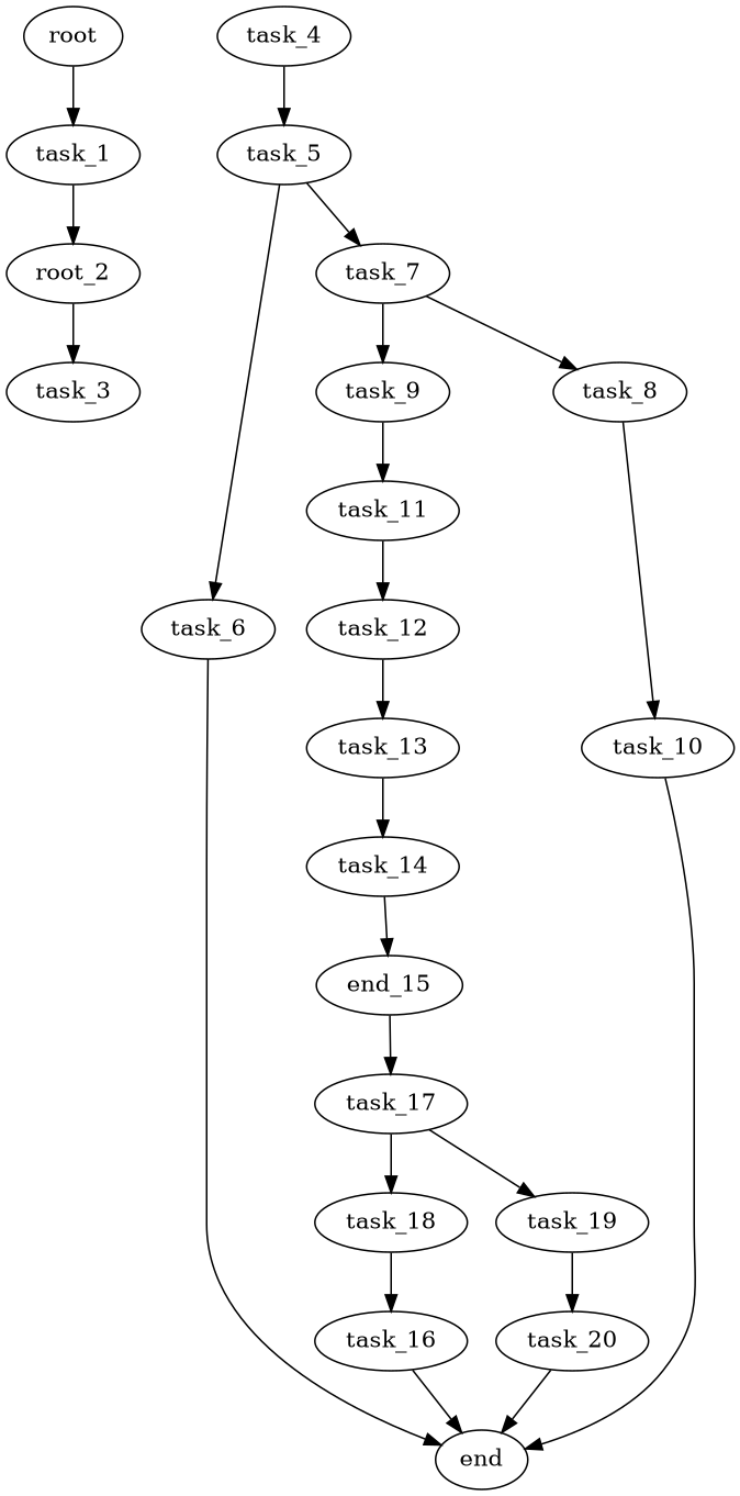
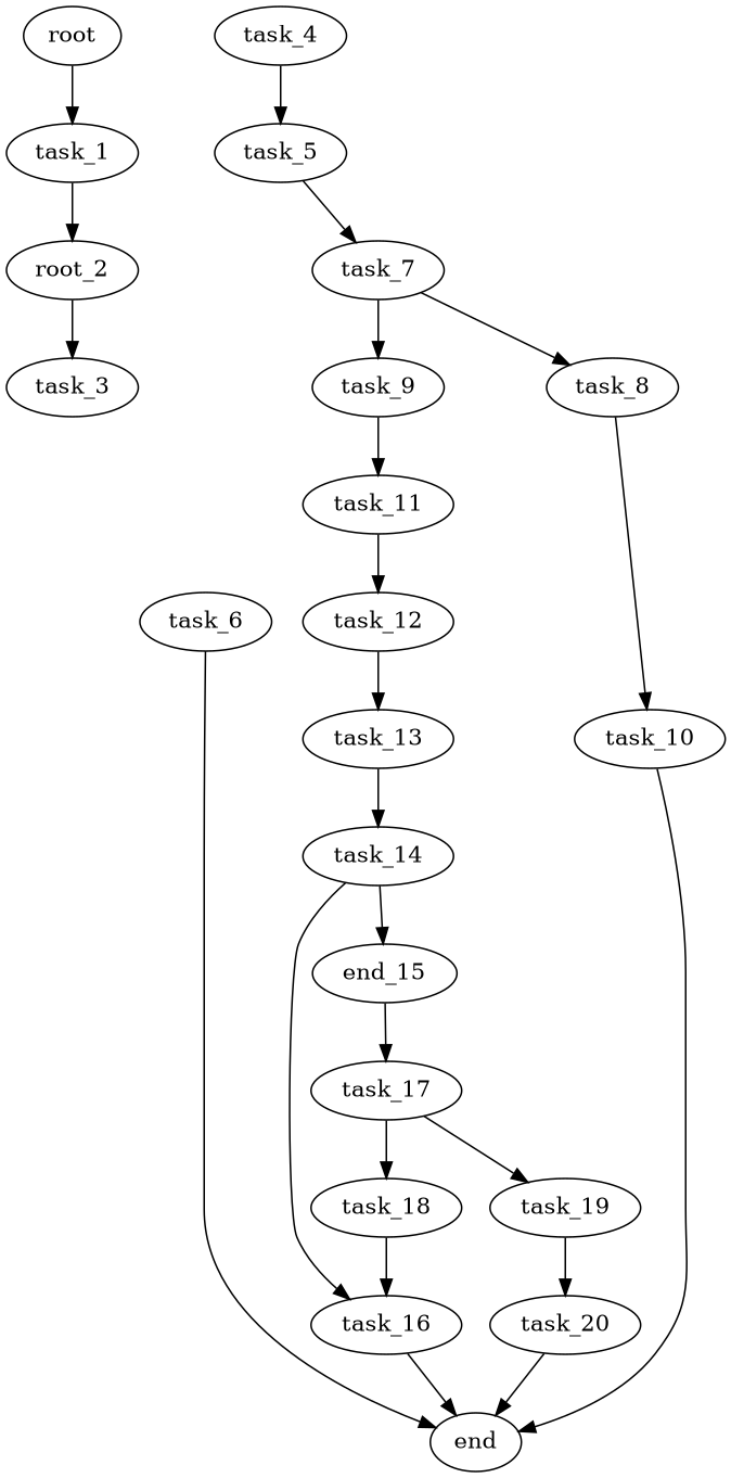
  digraph {
    root
    task_1
    n3 [label=root_2]
    task_3
    task_4
    task_5
    task_6
    task_7
    end
    task_8
    task_9
    task_10
    task_11
    task_12
    task_13
    task_14
    n17 [label=end_15]
    task_16
    task_17
    task_18
    task_19
    task_20
    root -> task_1
    task_1 -> n3
    n3 -> task_3
    task_4 -> task_5
-   task_5 -> task_6
    task_5 -> task_7
    task_6 -> end
    task_7 -> task_8
    task_7 -> task_9
    task_8 -> task_10
    task_9 -> task_11
    task_10 -> end
    task_11 -> task_12
    task_12 -> task_13
    task_13 -> task_14
    task_14 -> n17
+   task_14 -> task_16
    n17 -> task_17
    task_16 -> end
    task_17 -> task_18
    task_17 -> task_19
    task_18 -> task_16
    task_19 -> task_20
    task_20 -> end
  }
